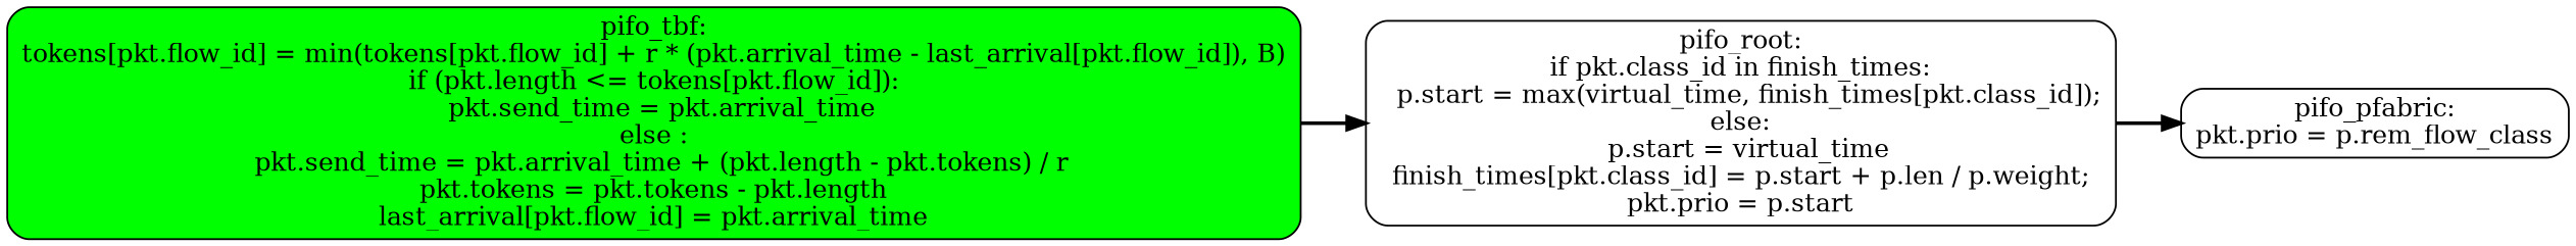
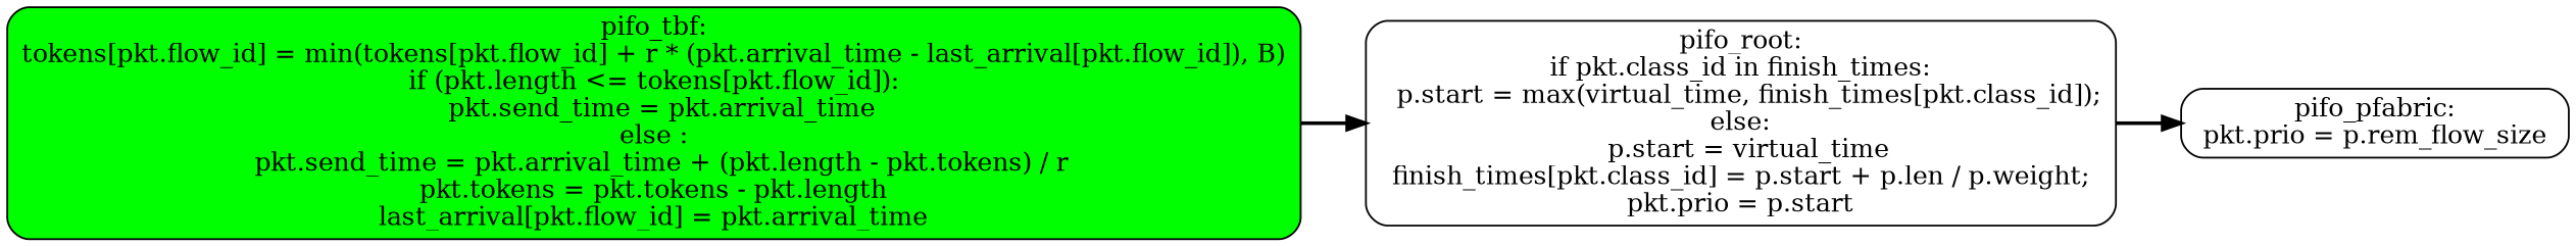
  digraph {
    rankdir=LR
    node [fillcolor=white shape=box style="rounded,filled"]
    edge [style=bold]
    n1 [label="pifo_root:\nif pkt.class_id in finish_times:\n  p.start = max(virtual_time, finish_times[pkt.class_id]);\nelse:\n  p.start = virtual_time\nfinish_times[pkt.class_id] = p.start + p.len / p.weight;\npkt.prio = p.start\n"]
-   n2 [label="pifo_pfabric:\npkt.prio = p.rem_flow_class\n"]
+   n2 [label="pifo_pfabric:\npkt.prio = p.rem_flow_size\n"]
    n3 [fillcolor=green label="pifo_tbf:\ntokens[pkt.flow_id] = min(tokens[pkt.flow_id] + r * (pkt.arrival_time - last_arrival[pkt.flow_id]), B)\nif (pkt.length <= tokens[pkt.flow_id]):\n  pkt.send_time = pkt.arrival_time\nelse :\n  pkt.send_time = pkt.arrival_time + (pkt.length - pkt.tokens) / r\npkt.tokens = pkt.tokens - pkt.length\nlast_arrival[pkt.flow_id] = pkt.arrival_time\n"]
    n1 -> n2
    n3 -> n1
  }
